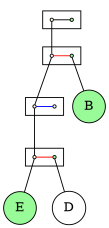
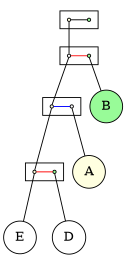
  digraph {
    compound=true
    fontname=Verdana
    fontsize=12
    newrank=true
    node [fillcolor=lightyellow shape=point style=filled]
    edge [arrowhead=none]
    s_DEBA
    s_C [fillcolor=palegreen]
    s_DEA [fillcolor=white]
    s_B [fillcolor=palegreen]
    s_DE
    s_A [fillcolor=white]
    s_E
    s_D [fillcolor=palegreen]
    B [fillcolor=palegreen shape=circle]
-   E [fillcolor=palegreen shape=circle]
+   A [shape=circle]
+   E [fillcolor=white shape=circle]
    D [fillcolor=white shape=circle]
    subgraph cluster_1 {
      rank=same
      s_DEBA
      s_C
    }
    subgraph cluster_2 {
      rank=same
      s_DEA
      s_B
    }
    subgraph cluster_3 {
      rank=same
      s_DE
      s_A
    }
    subgraph cluster_4 {
      rank=same
      s_E
      s_D
    }
    s_DEBA -> s_C [color=black]
    s_DEBA -> s_DEA
    s_DEA -> s_B [color=red]
    s_DEA -> s_DE
    s_B -> B
    s_DE -> s_A [color=blue]
    s_DE -> s_E
+   s_A -> A
    s_E -> s_D [color=red]
    s_E -> E
    s_D -> D
  }
